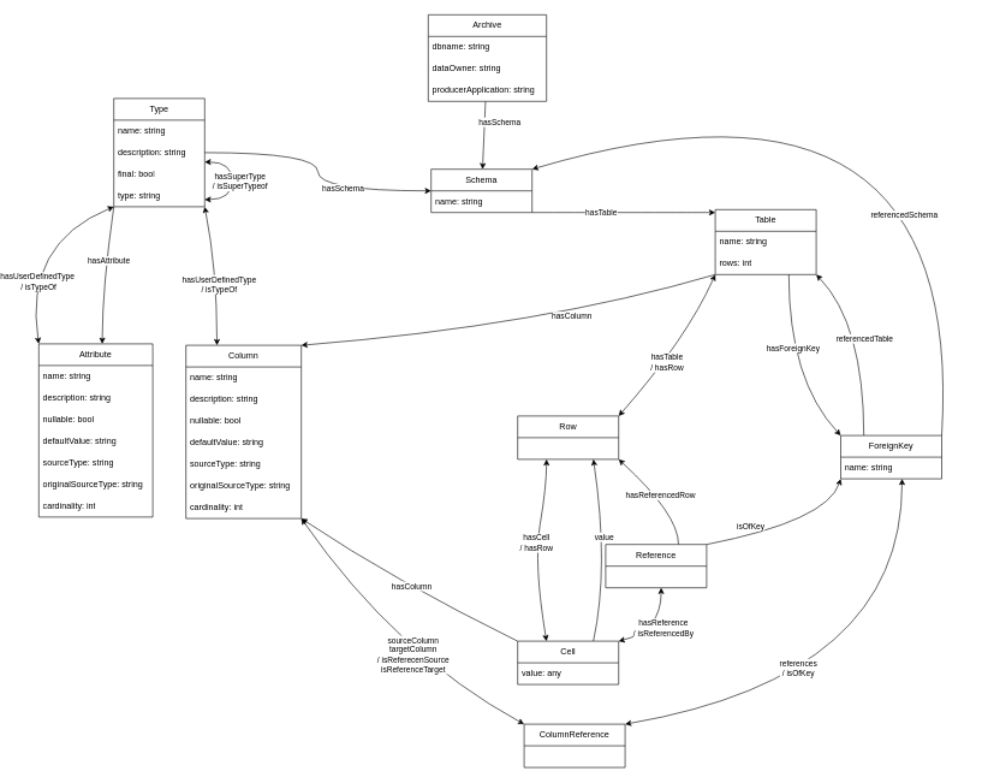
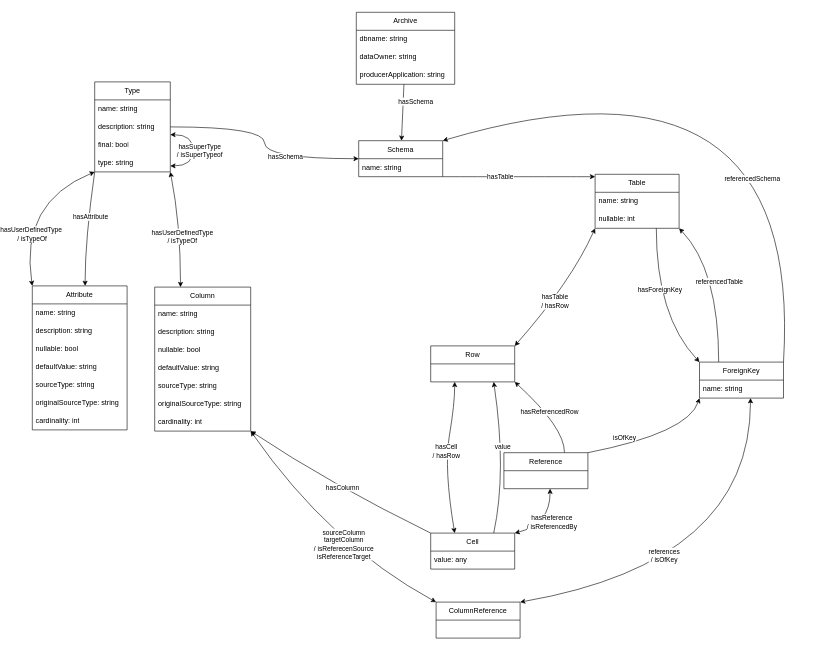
  <mxCell id="0" />
  <mxCell id="1" parent="0" />
  <mxCell id="2" style="edgeStyle=orthogonalEdgeStyle;curved=1;rounded=0;orthogonalLoop=1;jettySize=auto;html=1;noEdgeStyle=1;" edge="1" parent="1" source="4" target="8"><mxGeometry relative="1" as="geometry" /></mxCell>
  <mxCell id="3" value="hasSchema" style="edgeLabel;html=1;align=center;verticalAlign=middle;resizable=0;points=[];" vertex="1" connectable="0" parent="2"><mxGeometry x="-0.243" y="1" relative="1" as="geometry"><mxPoint x="20" y="-8" as="offset" /></mxGeometry></mxCell>
  <mxCell id="4" value="Archive" style="swimlane;fontStyle=0;childLayout=stackLayout;horizontal=1;startSize=30;horizontalStack=0;resizeParent=1;resizeParentMax=0;resizeLast=0;collapsible=1;marginBottom=0;whiteSpace=wrap;html=1;" vertex="1" parent="1"><mxGeometry x="581" y="20" width="164" height="120" as="geometry" /></mxCell>
  <mxCell id="5" value="dbname: string" style="text;strokeColor=none;fillColor=none;align=left;verticalAlign=middle;spacingLeft=4;spacingRight=4;overflow=hidden;points=[[0,0.5],[1,0.5]];portConstraint=eastwest;rotatable=0;whiteSpace=wrap;html=1;" vertex="1" parent="4"><mxGeometry y="30" width="164" height="30" as="geometry" /></mxCell>
  <mxCell id="6" value="dataOwner: string" style="text;strokeColor=none;fillColor=none;align=left;verticalAlign=middle;spacingLeft=4;spacingRight=4;overflow=hidden;points=[[0,0.5],[1,0.5]];portConstraint=eastwest;rotatable=0;whiteSpace=wrap;html=1;" vertex="1" parent="4"><mxGeometry y="60" width="164" height="30" as="geometry" /></mxCell>
  <mxCell id="7" value="producerApplication: string" style="text;strokeColor=none;fillColor=none;align=left;verticalAlign=middle;spacingLeft=4;spacingRight=4;overflow=hidden;points=[[0,0.5],[1,0.5]];portConstraint=eastwest;rotatable=0;whiteSpace=wrap;html=1;" vertex="1" parent="4"><mxGeometry y="90" width="164" height="30" as="geometry" /></mxCell>
  <mxCell id="8" value="Schema" style="swimlane;fontStyle=0;childLayout=stackLayout;horizontal=1;startSize=30;horizontalStack=0;resizeParent=1;resizeParentMax=0;resizeLast=0;collapsible=1;marginBottom=0;whiteSpace=wrap;html=1;" vertex="1" parent="1"><mxGeometry x="585" y="234" width="140" height="60" as="geometry" /></mxCell>
  <mxCell id="9" value="name: string" style="text;strokeColor=none;fillColor=none;align=left;verticalAlign=middle;spacingLeft=4;spacingRight=4;overflow=hidden;points=[[0,0.5],[1,0.5]];portConstraint=eastwest;rotatable=0;whiteSpace=wrap;html=1;" vertex="1" parent="8"><mxGeometry y="30" width="140" height="30" as="geometry" /></mxCell>
  <mxCell id="10" style="edgeStyle=orthogonalEdgeStyle;curved=1;rounded=0;orthogonalLoop=1;jettySize=auto;html=1;noEdgeStyle=1;orthogonal=1;endArrow=none;endFill=0;startArrow=classic;startFill=1;" edge="1" parent="1" source="14" target="8"><mxGeometry relative="1" as="geometry" /></mxCell>
  <mxCell id="11" value="hasTable" style="edgeLabel;html=1;align=center;verticalAlign=middle;resizable=0;points=[];" vertex="1" connectable="0" parent="10"><mxGeometry x="0.408" relative="1" as="geometry"><mxPoint x="20" as="offset" /></mxGeometry></mxCell>
- <mxCell id="12" style="edgeStyle=orthogonalEdgeStyle;curved=1;rounded=0;orthogonalLoop=1;jettySize=auto;html=1;noEdgeStyle=1;orthogonal=1;" edge="1" parent="1" source="14" target="69"><mxGeometry relative="1" as="geometry"><Array as="points"><mxPoint x="737" y="451" /></Array></mxGeometry></mxCell>
- <mxCell id="13" value="hasColumn" style="edgeLabel;html=1;align=center;verticalAlign=middle;resizable=0;points=[];" vertex="1" connectable="0" parent="12"><mxGeometry x="-0.29" y="-1" relative="1" as="geometry"><mxPoint as="offset" /></mxGeometry></mxCell>
  <mxCell id="14" value="Table" style="swimlane;fontStyle=0;childLayout=stackLayout;horizontal=1;startSize=30;horizontalStack=0;resizeParent=1;resizeParentMax=0;resizeLast=0;collapsible=1;marginBottom=0;whiteSpace=wrap;html=1;" vertex="1" parent="1"><mxGeometry x="979" y="290" width="140" height="90" as="geometry" /></mxCell>
  <mxCell id="15" value="name: string" style="text;strokeColor=none;fillColor=none;align=left;verticalAlign=middle;spacingLeft=4;spacingRight=4;overflow=hidden;points=[[0,0.5],[1,0.5]];portConstraint=eastwest;rotatable=0;whiteSpace=wrap;html=1;" vertex="1" parent="14"><mxGeometry y="30" width="140" height="30" as="geometry" /></mxCell>
- <mxCell id="16" value="rows: int" style="text;strokeColor=none;fillColor=none;align=left;verticalAlign=middle;spacingLeft=4;spacingRight=4;overflow=hidden;points=[[0,0.5],[1,0.5]];portConstraint=eastwest;rotatable=0;whiteSpace=wrap;html=1;" vertex="1" parent="14"><mxGeometry y="60" width="140" height="30" as="geometry" /></mxCell>
+ <mxCell id="16" value="nullable: int" style="text;strokeColor=none;fillColor=none;align=left;verticalAlign=middle;spacingLeft=4;spacingRight=4;overflow=hidden;points=[[0,0.5],[1,0.5]];portConstraint=eastwest;rotatable=0;whiteSpace=wrap;html=1;" vertex="1" parent="14"><mxGeometry y="60" width="140" height="30" as="geometry" /></mxCell>
  <mxCell id="17" style="edgeStyle=orthogonalEdgeStyle;curved=1;rounded=0;orthogonalLoop=1;jettySize=auto;html=1;noEdgeStyle=1;orthogonal=1;" edge="1" parent="1" source="21" target="28"><mxGeometry relative="1" as="geometry"><Array as="points"><mxPoint x="129" y="398" /></Array></mxGeometry></mxCell>
  <mxCell id="18" value="hasAttribute" style="edgeLabel;html=1;align=center;verticalAlign=middle;resizable=0;points=[];" vertex="1" connectable="0" parent="17"><mxGeometry x="-0.508" y="-12" relative="1" as="geometry"><mxPoint x="11" y="30" as="offset" /></mxGeometry></mxCell>
  <mxCell id="19" style="edgeStyle=orthogonalEdgeStyle;curved=1;rounded=0;orthogonalLoop=1;jettySize=auto;html=1;" edge="1" parent="1" source="21" target="8"><mxGeometry relative="1" as="geometry" /></mxCell>
  <mxCell id="20" value="hasSchema" style="edgeLabel;html=1;align=center;verticalAlign=middle;resizable=0;points=[];" vertex="1" connectable="0" parent="19"><mxGeometry x="0.327" y="4" relative="1" as="geometry"><mxPoint as="offset" /></mxGeometry></mxCell>
  <mxCell id="21" value="Type" style="swimlane;fontStyle=0;childLayout=stackLayout;horizontal=1;startSize=30;horizontalStack=0;resizeParent=1;resizeParentMax=0;resizeLast=0;collapsible=1;marginBottom=0;whiteSpace=wrap;html=1;" vertex="1" parent="1"><mxGeometry x="145" y="136" width="126" height="150" as="geometry" /></mxCell>
  <mxCell id="22" value="name: string" style="text;strokeColor=none;fillColor=none;align=left;verticalAlign=middle;spacingLeft=4;spacingRight=4;overflow=hidden;points=[[0,0.5],[1,0.5]];portConstraint=eastwest;rotatable=0;whiteSpace=wrap;html=1;" vertex="1" parent="21"><mxGeometry y="30" width="126" height="30" as="geometry" /></mxCell>
  <mxCell id="23" value="description: string" style="text;strokeColor=none;fillColor=none;align=left;verticalAlign=middle;spacingLeft=4;spacingRight=4;overflow=hidden;points=[[0,0.5],[1,0.5]];portConstraint=eastwest;rotatable=0;whiteSpace=wrap;html=1;" vertex="1" parent="21"><mxGeometry y="60" width="126" height="30" as="geometry" /></mxCell>
  <mxCell id="24" value="final: bool" style="text;strokeColor=none;fillColor=none;align=left;verticalAlign=middle;spacingLeft=4;spacingRight=4;overflow=hidden;points=[[0,0.5],[1,0.5]];portConstraint=eastwest;rotatable=0;whiteSpace=wrap;html=1;" vertex="1" parent="21"><mxGeometry y="90" width="126" height="30" as="geometry" /></mxCell>
  <mxCell id="25" value="type: string" style="text;strokeColor=none;fillColor=none;align=left;verticalAlign=middle;spacingLeft=4;spacingRight=4;overflow=hidden;points=[[0,0.5],[1,0.5]];portConstraint=eastwest;rotatable=0;whiteSpace=wrap;html=1;" vertex="1" parent="21"><mxGeometry y="120" width="126" height="30" as="geometry" /></mxCell>
  <mxCell id="26" style="edgeStyle=orthogonalEdgeStyle;curved=1;rounded=0;orthogonalLoop=1;jettySize=auto;html=1;startArrow=classic;startFill=1;noEdgeStyle=1;orthogonal=1;" edge="1" parent="1" source="28" target="21"><mxGeometry relative="1" as="geometry"><Array as="points"><mxPoint x="20" y="337" /></Array></mxGeometry></mxCell>
  <mxCell id="27" value="hasUserDefinedType&lt;br&gt;&amp;nbsp;/ isTypeOf" style="edgeLabel;html=1;align=center;verticalAlign=middle;resizable=0;points=[];" vertex="1" connectable="0" parent="26"><mxGeometry x="-0.498" y="27" relative="1" as="geometry"><mxPoint x="35" y="-22" as="offset" /></mxGeometry></mxCell>
  <mxCell id="28" value="Attribute" style="swimlane;fontStyle=0;childLayout=stackLayout;horizontal=1;startSize=30;horizontalStack=0;resizeParent=1;resizeParentMax=0;resizeLast=0;collapsible=1;marginBottom=0;whiteSpace=wrap;html=1;" vertex="1" parent="1"><mxGeometry x="41" y="476" width="158" height="240" as="geometry" /></mxCell>
  <mxCell id="29" value="name: string" style="text;strokeColor=none;fillColor=none;align=left;verticalAlign=middle;spacingLeft=4;spacingRight=4;overflow=hidden;points=[[0,0.5],[1,0.5]];portConstraint=eastwest;rotatable=0;whiteSpace=wrap;html=1;" vertex="1" parent="28"><mxGeometry y="30" width="158" height="30" as="geometry" /></mxCell>
  <mxCell id="30" value="description: string" style="text;strokeColor=none;fillColor=none;align=left;verticalAlign=middle;spacingLeft=4;spacingRight=4;overflow=hidden;points=[[0,0.5],[1,0.5]];portConstraint=eastwest;rotatable=0;whiteSpace=wrap;html=1;" vertex="1" parent="28"><mxGeometry y="60" width="158" height="30" as="geometry" /></mxCell>
  <mxCell id="31" value="nullable: bool" style="text;strokeColor=none;fillColor=none;align=left;verticalAlign=middle;spacingLeft=4;spacingRight=4;overflow=hidden;points=[[0,0.5],[1,0.5]];portConstraint=eastwest;rotatable=0;whiteSpace=wrap;html=1;" vertex="1" parent="28"><mxGeometry y="90" width="158" height="30" as="geometry" /></mxCell>
  <mxCell id="32" value="defaultValue: string" style="text;strokeColor=none;fillColor=none;align=left;verticalAlign=middle;spacingLeft=4;spacingRight=4;overflow=hidden;points=[[0,0.5],[1,0.5]];portConstraint=eastwest;rotatable=0;whiteSpace=wrap;html=1;" vertex="1" parent="28"><mxGeometry y="120" width="158" height="30" as="geometry" /></mxCell>
  <mxCell id="33" value="sourceType: string" style="text;strokeColor=none;fillColor=none;align=left;verticalAlign=middle;spacingLeft=4;spacingRight=4;overflow=hidden;points=[[0,0.5],[1,0.5]];portConstraint=eastwest;rotatable=0;whiteSpace=wrap;html=1;" vertex="1" parent="28"><mxGeometry y="150" width="158" height="30" as="geometry" /></mxCell>
  <mxCell id="34" value="originalSourceType: string" style="text;strokeColor=none;fillColor=none;align=left;verticalAlign=middle;spacingLeft=4;spacingRight=4;overflow=hidden;points=[[0,0.5],[1,0.5]];portConstraint=eastwest;rotatable=0;whiteSpace=wrap;html=1;" vertex="1" parent="28"><mxGeometry y="180" width="158" height="30" as="geometry" /></mxCell>
  <mxCell id="35" value="cardinality: int" style="text;strokeColor=none;fillColor=none;align=left;verticalAlign=middle;spacingLeft=4;spacingRight=4;overflow=hidden;points=[[0,0.5],[1,0.5]];portConstraint=eastwest;rotatable=0;whiteSpace=wrap;html=1;" vertex="1" parent="28"><mxGeometry y="210" width="158" height="30" as="geometry" /></mxCell>
  <mxCell id="36" style="edgeStyle=orthogonalEdgeStyle;curved=1;rounded=0;orthogonalLoop=1;jettySize=auto;html=1;startArrow=classic;startFill=1;noEdgeStyle=1;orthogonal=1;" edge="1" parent="1" source="69" target="21"><mxGeometry relative="1" as="geometry"><mxPoint x="508" y="656" as="sourcePoint" /><mxPoint x="499" y="388" as="targetPoint" /><Array as="points"><mxPoint x="288" y="372" /></Array></mxGeometry></mxCell>
  <mxCell id="37" value="hasUserDefinedType&lt;br&gt;/ isTypeOf" style="edgeLabel;html=1;align=center;verticalAlign=middle;resizable=0;points=[];" vertex="1" connectable="0" parent="36"><mxGeometry x="-0.124" y="-2" relative="1" as="geometry"><mxPoint as="offset" /></mxGeometry></mxCell>
  <mxCell id="38" style="edgeStyle=orthogonalEdgeStyle;curved=1;rounded=0;orthogonalLoop=1;jettySize=auto;html=1;noEdgeStyle=1;orthogonal=1;" edge="1" parent="1" source="44" target="8"><mxGeometry relative="1" as="geometry"><Array as="points"><mxPoint x="1327" y="56" /></Array></mxGeometry></mxCell>
  <mxCell id="39" value="referencedSchema" style="edgeLabel;html=1;align=center;verticalAlign=middle;resizable=0;points=[];" vertex="1" connectable="0" parent="38"><mxGeometry x="-0.681" y="2" relative="1" as="geometry"><mxPoint x="-62" y="-118" as="offset" /></mxGeometry></mxCell>
  <mxCell id="40" style="edgeStyle=orthogonalEdgeStyle;curved=1;rounded=0;orthogonalLoop=1;jettySize=auto;html=1;noEdgeStyle=1;orthogonal=1;" edge="1" parent="1" source="44" target="14"><mxGeometry relative="1" as="geometry"><Array as="points"><mxPoint x="1185" y="449" /></Array></mxGeometry></mxCell>
  <mxCell id="41" value="referencedTable" style="edgeLabel;html=1;align=center;verticalAlign=middle;resizable=0;points=[];" vertex="1" connectable="0" parent="40"><mxGeometry x="0.053" y="-5" relative="1" as="geometry"><mxPoint x="-5" y="-4" as="offset" /></mxGeometry></mxCell>
  <mxCell id="42" style="edgeStyle=orthogonalEdgeStyle;curved=1;rounded=0;orthogonalLoop=1;jettySize=auto;html=1;startArrow=classic;startFill=1;noEdgeStyle=1;orthogonal=1;" edge="1" parent="1" source="44" target="50"><mxGeometry relative="1" as="geometry"><Array as="points"><mxPoint x="1238" y="936" /></Array></mxGeometry></mxCell>
  <mxCell id="43" value="references&lt;br&gt;/ isOfKey" style="edgeLabel;html=1;align=center;verticalAlign=middle;resizable=0;points=[];" vertex="1" connectable="0" parent="42"><mxGeometry x="0.352" y="3" relative="1" as="geometry"><mxPoint x="27" y="-44" as="offset" /></mxGeometry></mxCell>
  <mxCell id="44" value="ForeignKey" style="swimlane;fontStyle=0;childLayout=stackLayout;horizontal=1;startSize=30;horizontalStack=0;resizeParent=1;resizeParentMax=0;resizeLast=0;collapsible=1;marginBottom=0;whiteSpace=wrap;html=1;" vertex="1" parent="1"><mxGeometry x="1153" y="603" width="140" height="60" as="geometry" /></mxCell>
  <mxCell id="45" value="name: string" style="text;strokeColor=none;fillColor=none;align=left;verticalAlign=middle;spacingLeft=4;spacingRight=4;overflow=hidden;points=[[0,0.5],[1,0.5]];portConstraint=eastwest;rotatable=0;whiteSpace=wrap;html=1;" vertex="1" parent="44"><mxGeometry y="30" width="140" height="30" as="geometry" /></mxCell>
  <mxCell id="46" style="edgeStyle=orthogonalEdgeStyle;curved=1;rounded=0;orthogonalLoop=1;jettySize=auto;html=1;noEdgeStyle=1;orthogonal=1;" edge="1" parent="1" source="14" target="44"><mxGeometry relative="1" as="geometry"><mxPoint x="265.048" y="535.95" as="sourcePoint" /><mxPoint x="-15" y="677.998" as="targetPoint" /><Array as="points"><mxPoint x="1081" y="526" /></Array></mxGeometry></mxCell>
  <mxCell id="47" value="hasForeignKey" style="edgeLabel;html=1;align=center;verticalAlign=middle;resizable=0;points=[];" vertex="1" connectable="0" parent="46"><mxGeometry x="0.36" y="31" relative="1" as="geometry"><mxPoint x="-34" y="-42" as="offset" /></mxGeometry></mxCell>
  <mxCell id="48" style="edgeStyle=orthogonalEdgeStyle;curved=1;rounded=0;orthogonalLoop=1;jettySize=auto;html=1;startArrow=classic;startFill=1;noEdgeStyle=1;orthogonal=1;" edge="1" parent="1" source="50" target="69"><mxGeometry relative="1" as="geometry"><Array as="points"><mxPoint x="536" y="906" /></Array></mxGeometry></mxCell>
  <mxCell id="49" value="sourceColumn&lt;br&gt;targetColumn&lt;br&gt;/ isReferecenSource&lt;br&gt;isReferenceTarget" style="edgeLabel;html=1;align=center;verticalAlign=middle;resizable=0;points=[];" vertex="1" connectable="0" parent="48"><mxGeometry x="-0.127" y="-8" relative="1" as="geometry"><mxPoint x="8" y="1" as="offset" /></mxGeometry></mxCell>
  <mxCell id="50" value="ColumnReference" style="swimlane;fontStyle=0;childLayout=stackLayout;horizontal=1;startSize=30;horizontalStack=0;resizeParent=1;resizeParentMax=0;resizeLast=0;collapsible=1;marginBottom=0;whiteSpace=wrap;html=1;" vertex="1" parent="1"><mxGeometry x="714" y="1003" width="140" height="60" as="geometry" /></mxCell>
  <mxCell id="51" style="edgeStyle=orthogonalEdgeStyle;curved=1;rounded=0;orthogonalLoop=1;jettySize=auto;html=1;startArrow=classic;startFill=1;noEdgeStyle=1;orthogonal=1;" edge="1" parent="1" source="55" target="14"><mxGeometry relative="1" as="geometry"><Array as="points"><mxPoint x="939" y="469" /></Array></mxGeometry></mxCell>
  <mxCell id="52" value="hasTable&lt;br&gt;/ hasRow" style="edgeLabel;html=1;align=center;verticalAlign=middle;resizable=0;points=[];" vertex="1" connectable="0" parent="51"><mxGeometry x="-0.77" y="-4" relative="1" as="geometry"><mxPoint x="45" y="-56" as="offset" /></mxGeometry></mxCell>
  <mxCell id="53" style="edgeStyle=orthogonalEdgeStyle;curved=1;rounded=0;orthogonalLoop=1;jettySize=auto;html=1;startArrow=classic;startFill=1;noEdgeStyle=1;orthogonal=1;" edge="1" parent="1"><mxGeometry relative="1" as="geometry"><mxPoint x="745" y="636" as="sourcePoint" /><mxPoint x="745" y="888" as="targetPoint" /><Array as="points"><mxPoint x="745" y="673" /><mxPoint x="727" y="780" /></Array></mxGeometry></mxCell>
  <mxCell id="54" value="hasCell&lt;br&gt;/ hasRow" style="edgeLabel;html=1;align=center;verticalAlign=middle;resizable=0;points=[];" vertex="1" connectable="0" parent="53"><mxGeometry x="-0.086" y="-1" relative="1" as="geometry"><mxPoint as="offset" /></mxGeometry></mxCell>
  <mxCell id="55" value="Row" style="swimlane;fontStyle=0;childLayout=stackLayout;horizontal=1;startSize=30;horizontalStack=0;resizeParent=1;resizeParentMax=0;resizeLast=0;collapsible=1;marginBottom=0;whiteSpace=wrap;html=1;" vertex="1" parent="1"><mxGeometry x="705" y="576" width="140" height="60" as="geometry" /></mxCell>
  <mxCell id="56" style="edgeStyle=orthogonalEdgeStyle;curved=1;rounded=0;orthogonalLoop=1;jettySize=auto;html=1;noEdgeStyle=1;orthogonal=1;" edge="1" parent="1" source="60" target="69"><mxGeometry relative="1" as="geometry"><Array as="points"><mxPoint x="534" y="804" /></Array></mxGeometry></mxCell>
  <mxCell id="57" value="hasColumn" style="edgeLabel;html=1;align=center;verticalAlign=middle;resizable=0;points=[];" vertex="1" connectable="0" parent="56"><mxGeometry relative="1" as="geometry"><mxPoint x="8" as="offset" /></mxGeometry></mxCell>
  <mxCell id="58" style="edgeStyle=orthogonalEdgeStyle;curved=1;rounded=0;orthogonalLoop=1;jettySize=auto;html=1;exitX=0.75;exitY=0;exitDx=0;exitDy=0;noEdgeStyle=1;entryX=0.75;entryY=1;entryDx=0;entryDy=0;" edge="1" parent="1" source="60" target="55"><mxGeometry relative="1" as="geometry"><Array as="points"><mxPoint x="832" y="786" /></Array></mxGeometry></mxCell>
  <mxCell id="59" value="value" style="edgeLabel;html=1;align=center;verticalAlign=middle;resizable=0;points=[];" vertex="1" connectable="0" parent="58"><mxGeometry x="0.105" y="-3" relative="1" as="geometry"><mxPoint x="-5" y="-6" as="offset" /></mxGeometry></mxCell>
  <mxCell id="60" value="Cell" style="swimlane;fontStyle=0;childLayout=stackLayout;horizontal=1;startSize=30;horizontalStack=0;resizeParent=1;resizeParentMax=0;resizeLast=0;collapsible=1;marginBottom=0;whiteSpace=wrap;html=1;" vertex="1" parent="1"><mxGeometry x="705" y="888" width="140" height="60" as="geometry" /></mxCell>
  <mxCell id="61" value="value: any" style="text;strokeColor=none;fillColor=none;align=left;verticalAlign=middle;spacingLeft=4;spacingRight=4;overflow=hidden;points=[[0,0.5],[1,0.5]];portConstraint=eastwest;rotatable=0;whiteSpace=wrap;html=1;" vertex="1" parent="60"><mxGeometry y="30" width="140" height="30" as="geometry" /></mxCell>
  <mxCell id="62" style="edgeStyle=orthogonalEdgeStyle;curved=1;rounded=0;orthogonalLoop=1;jettySize=auto;html=1;noEdgeStyle=1;orthogonal=1;" edge="1" parent="1" source="66" target="44"><mxGeometry relative="1" as="geometry"><mxPoint x="1079" y="1074" as="sourcePoint" /><Array as="points"><mxPoint x="1134" y="721" /></Array></mxGeometry></mxCell>
  <mxCell id="63" value="isOfKey" style="edgeLabel;html=1;align=center;verticalAlign=middle;resizable=0;points=[];" vertex="1" connectable="0" parent="62"><mxGeometry x="-0.542" y="-2" relative="1" as="geometry"><mxPoint x="8" y="-17" as="offset" /></mxGeometry></mxCell>
  <mxCell id="64" style="edgeStyle=orthogonalEdgeStyle;curved=1;rounded=0;orthogonalLoop=1;jettySize=auto;html=1;noEdgeStyle=1;orthogonal=1;" edge="1" parent="1" source="66" target="55"><mxGeometry relative="1" as="geometry"><Array as="points"><mxPoint x="928" y="712" /></Array></mxGeometry></mxCell>
  <mxCell id="65" value="hasReferencedRow" style="edgeLabel;html=1;align=center;verticalAlign=middle;resizable=0;points=[];" vertex="1" connectable="0" parent="64"><mxGeometry x="-0.244" y="2" relative="1" as="geometry"><mxPoint x="-12" y="-17" as="offset" /></mxGeometry></mxCell>
  <mxCell id="66" value="Reference" style="swimlane;fontStyle=0;childLayout=stackLayout;horizontal=1;startSize=30;horizontalStack=0;resizeParent=1;resizeParentMax=0;resizeLast=0;collapsible=1;marginBottom=0;whiteSpace=wrap;html=1;" vertex="1" parent="1"><mxGeometry x="827" y="754" width="140" height="60" as="geometry" /></mxCell>
  <mxCell id="67" value="" style="edgeStyle=orthogonalEdgeStyle;curved=1;rounded=0;orthogonalLoop=1;jettySize=auto;html=1;startArrow=classic;startFill=1;noEdgeStyle=1;orthogonal=1;" edge="1" parent="1" source="60" target="66"><mxGeometry relative="1" as="geometry"><mxPoint x="67" y="569" as="sourcePoint" /><mxPoint x="808" y="618" as="targetPoint" /><Array as="points"><mxPoint x="904" y="873" /></Array></mxGeometry></mxCell>
  <mxCell id="68" value="hasReference&lt;br&gt;/ isReferencedBy" style="edgeLabel;html=1;align=center;verticalAlign=middle;resizable=0;points=[];" vertex="1" connectable="0" parent="67"><mxGeometry x="-0.25" y="-2" relative="1" as="geometry"><mxPoint x="17" y="-9" as="offset" /></mxGeometry></mxCell>
  <mxCell id="69" value="Column" style="swimlane;fontStyle=0;childLayout=stackLayout;horizontal=1;startSize=30;horizontalStack=0;resizeParent=1;resizeParentMax=0;resizeLast=0;collapsible=1;marginBottom=0;whiteSpace=wrap;html=1;" vertex="1" parent="1"><mxGeometry x="245" y="478" width="160" height="240" as="geometry" /></mxCell>
  <mxCell id="70" value="name: string" style="text;strokeColor=none;fillColor=none;align=left;verticalAlign=middle;spacingLeft=4;spacingRight=4;overflow=hidden;points=[[0,0.5],[1,0.5]];portConstraint=eastwest;rotatable=0;whiteSpace=wrap;html=1;" vertex="1" parent="69"><mxGeometry y="30" width="160" height="30" as="geometry" /></mxCell>
  <mxCell id="71" value="description: string" style="text;strokeColor=none;fillColor=none;align=left;verticalAlign=middle;spacingLeft=4;spacingRight=4;overflow=hidden;points=[[0,0.5],[1,0.5]];portConstraint=eastwest;rotatable=0;whiteSpace=wrap;html=1;" vertex="1" parent="69"><mxGeometry y="60" width="160" height="30" as="geometry" /></mxCell>
  <mxCell id="72" value="nullable: bool" style="text;strokeColor=none;fillColor=none;align=left;verticalAlign=middle;spacingLeft=4;spacingRight=4;overflow=hidden;points=[[0,0.5],[1,0.5]];portConstraint=eastwest;rotatable=0;whiteSpace=wrap;html=1;" vertex="1" parent="69"><mxGeometry y="90" width="160" height="30" as="geometry" /></mxCell>
  <mxCell id="73" value="defaultValue: string" style="text;strokeColor=none;fillColor=none;align=left;verticalAlign=middle;spacingLeft=4;spacingRight=4;overflow=hidden;points=[[0,0.5],[1,0.5]];portConstraint=eastwest;rotatable=0;whiteSpace=wrap;html=1;" vertex="1" parent="69"><mxGeometry y="120" width="160" height="30" as="geometry" /></mxCell>
  <mxCell id="74" value="sourceType: string" style="text;strokeColor=none;fillColor=none;align=left;verticalAlign=middle;spacingLeft=4;spacingRight=4;overflow=hidden;points=[[0,0.5],[1,0.5]];portConstraint=eastwest;rotatable=0;whiteSpace=wrap;html=1;" vertex="1" parent="69"><mxGeometry y="150" width="160" height="30" as="geometry" /></mxCell>
  <mxCell id="75" value="originalSourceType: string" style="text;strokeColor=none;fillColor=none;align=left;verticalAlign=middle;spacingLeft=4;spacingRight=4;overflow=hidden;points=[[0,0.5],[1,0.5]];portConstraint=eastwest;rotatable=0;whiteSpace=wrap;html=1;" vertex="1" parent="69"><mxGeometry y="180" width="160" height="30" as="geometry" /></mxCell>
  <mxCell id="76" value="cardinality: int" style="text;strokeColor=none;fillColor=none;align=left;verticalAlign=middle;spacingLeft=4;spacingRight=4;overflow=hidden;points=[[0,0.5],[1,0.5]];portConstraint=eastwest;rotatable=0;whiteSpace=wrap;html=1;" vertex="1" parent="69"><mxGeometry y="210" width="160" height="30" as="geometry" /></mxCell>
  <mxCell id="77" style="edgeStyle=orthogonalEdgeStyle;curved=1;rounded=0;orthogonalLoop=1;jettySize=auto;html=1;elbow=vertical;startArrow=classic;startFill=1;" edge="1" parent="1"><mxGeometry relative="1" as="geometry"><mxPoint x="271" y="224" as="sourcePoint" /><mxPoint x="271" y="276" as="targetPoint" /><Array as="points"><mxPoint x="309" y="224" /></Array></mxGeometry></mxCell>
  <mxCell id="78" value="hasSuperType&lt;br&gt;/ isSuperTypeof" style="edgeLabel;html=1;align=center;verticalAlign=middle;resizable=0;points=[];" vertex="1" connectable="0" parent="77"><mxGeometry x="0.609" y="-2" relative="1" as="geometry"><mxPoint x="23" y="-24" as="offset" /></mxGeometry></mxCell>
